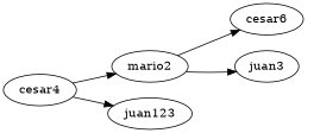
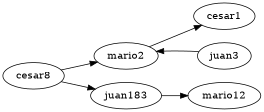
  digraph {
    rankdir=LR
    n1 [label=mario2]
-   cesar1 [label=cesar6]
+   cesar1
    n3 [label=juan3]
-   cesar4
-   juan123
+   cesar4 [label=cesar8]
+   juan123 [label=juan183]
+   mario12
    n1 -> cesar1
-   n1 -> n3
+   n3 -> n1
    cesar4 -> n1
    cesar4 -> juan123
+   juan123 -> mario12
  }
